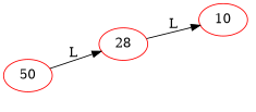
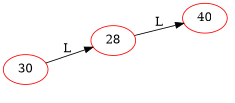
  digraph {
    rankdir=LR
    node [color=red]
    n1 [label=28]
-   50
+   50 [label=30]
    HD0 [style=invis color=""]
-   10
+   10 [label=40]
    HD1 [style=invis color=""]
    n1 -> 10 [label=L]
    n1 -> HD1 [label=R style=invis]
    50 -> n1 [label=L]
    50 -> HD0 [label=R style=invis]
  }
